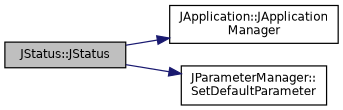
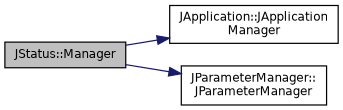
  digraph {
    rankdir=LR
    node [color=black fillcolor=white fontname=Helvetica fontsize=10 shape=record style=filled]
    edge [color=midnightblue fontname=Helvetica fontsize=10 labelfontname=Helvetica labelfontsize=10 style=solid]
-   n1 [fillcolor=grey75 fontcolor=black height=0.2 label="JStatus::JStatus" width=0.4]
+   n1 [fillcolor=grey75 fontcolor=black height=0.2 label="JStatus::Manager" width=0.4]
    n2 [height=0.2 label="JApplication::JApplication\lManager" width=0.4]
-   n3 [height=0.2 label="JParameterManager::\lSetDefaultParameter" width=0.4]
+   n3 [height=0.2 label="JParameterManager::\lJParameterManager" width=0.4]
    n1 -> n2
    n1 -> n3
  }
